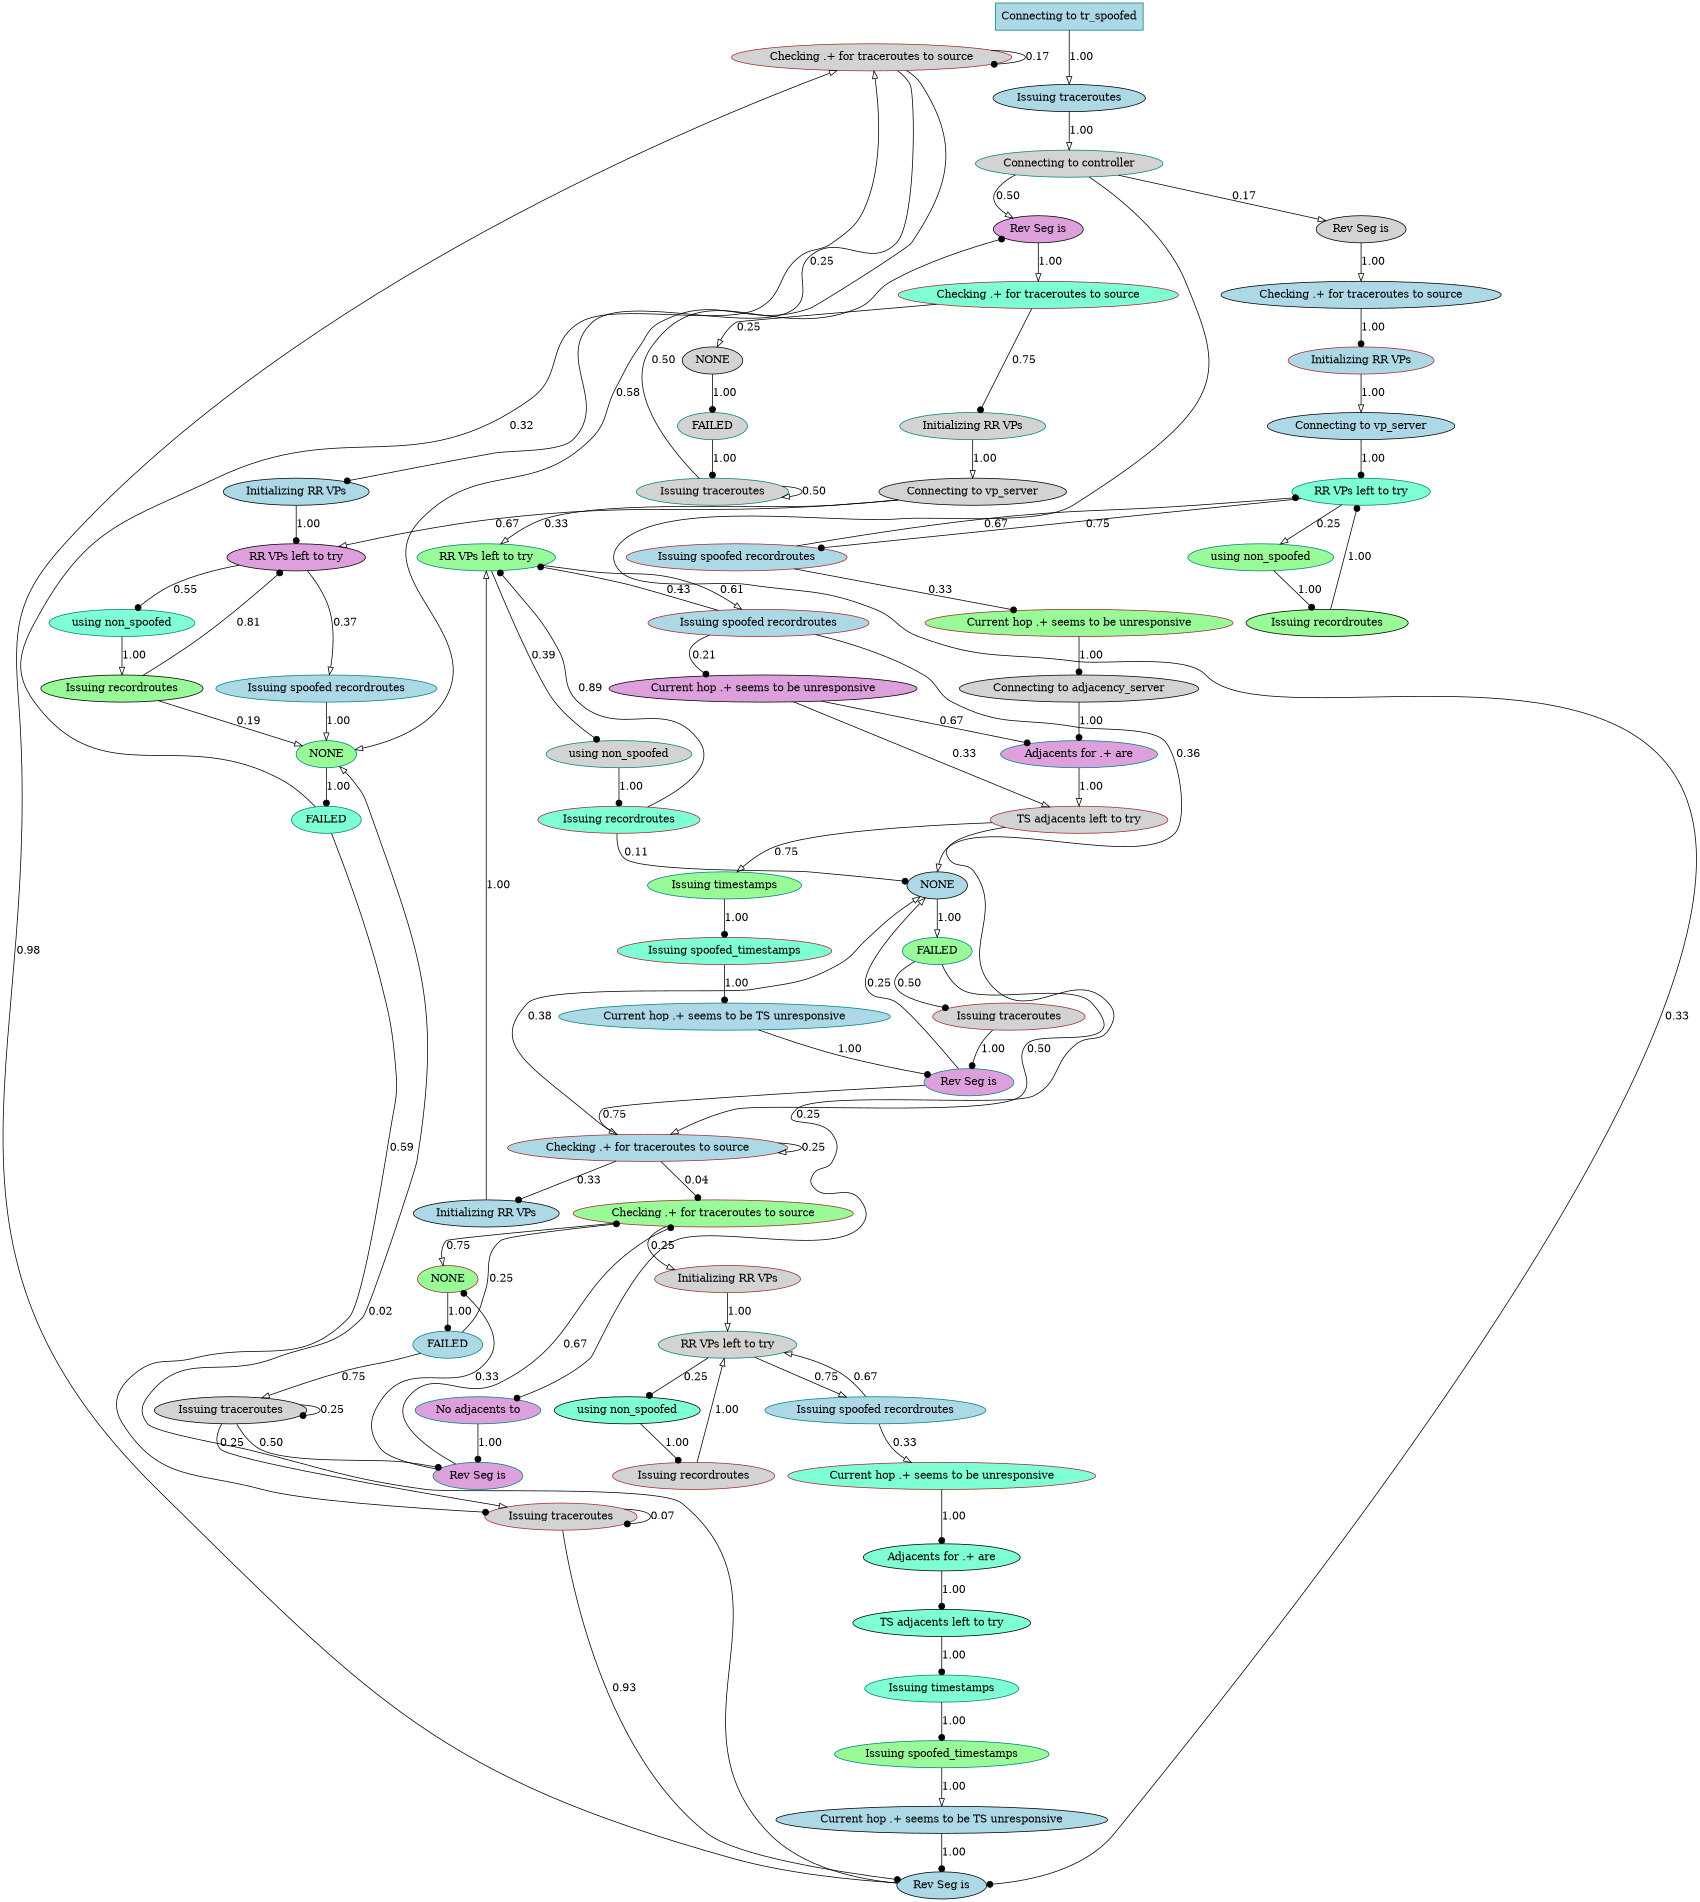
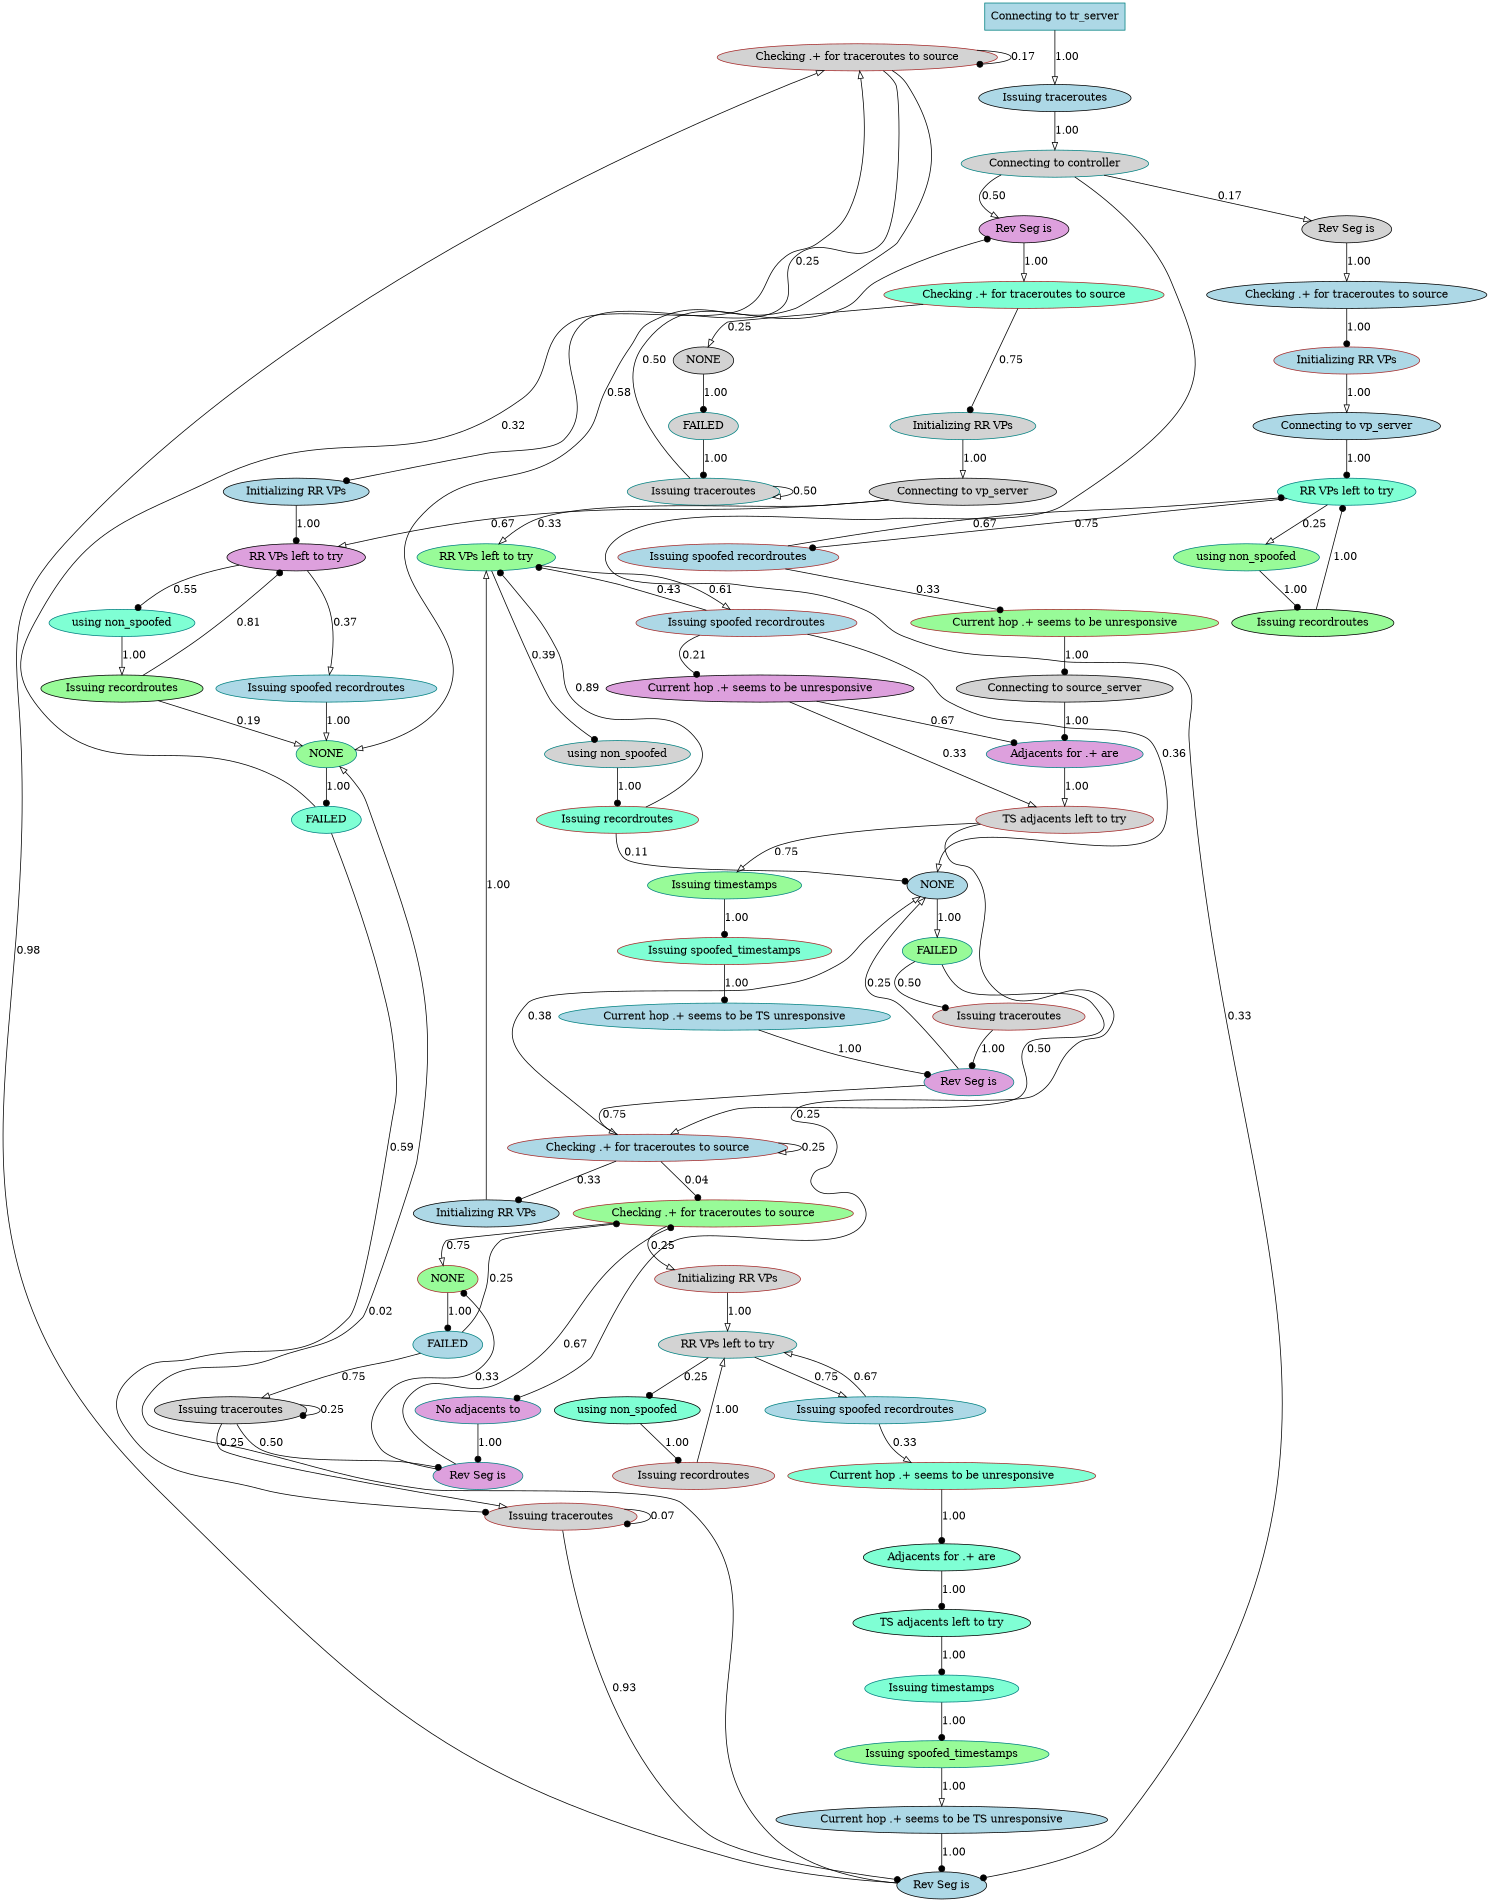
  digraph {
    node [color=teal fillcolor=lightgrey style=filled]
    edge [arrowhead=dot weight=1.00]
    n1 [color=brown label="Checking .+ for traceroutes to source"]
    n2 [fillcolor=palegreen label=NONE]
    n3 [color=black fillcolor=lightblue label="Initializing RR VPs"]
    n4 [fillcolor=aquamarine label=FAILED]
    n5 [color=black fillcolor=plum label="RR VPs left to try"]
    n6 [color=brown label="Issuing traceroutes"]
    n7 [fillcolor=lightblue label="Issuing spoofed recordroutes"]
    n8 [fillcolor=aquamarine label="using non_spoofed"]
    n9 [color=black fillcolor=lightblue label=NONE]
    n10 [fillcolor=palegreen label=FAILED]
    n11 [color=brown fillcolor=lightblue label="Checking .+ for traceroutes to source"]
    n12 [color=brown label="Issuing traceroutes"]
    n13 [color=black fillcolor=lightblue label="Initializing RR VPs"]
    n14 [color=brown fillcolor=palegreen label="Checking .+ for traceroutes to source"]
    n15 [fillcolor=plum label="Rev Seg is"]
    n16 [color=brown fillcolor=aquamarine label="Issuing recordroutes"]
    n17 [fillcolor=palegreen label="RR VPs left to try"]
    n18 [color=brown fillcolor=lightblue label="Issuing spoofed recordroutes"]
    n19 [label="using non_spoofed"]
    n20 [color=black fillcolor=plum label="Current hop .+ seems to be unresponsive"]
    n21 [fillcolor=plum label="Adjacents for .+ are"]
    n22 [color=brown label="TS adjacents left to try"]
    n23 [color=black fillcolor=palegreen label="Issuing recordroutes"]
    n24 [color=black fillcolor=lightblue label="Rev Seg is"]
    n25 [color=brown fillcolor=palegreen label=NONE]
    n26 [color=brown label="Initializing RR VPs"]
    n27 [fillcolor=lightblue label=FAILED]
    n28 [label="RR VPs left to try"]
    n29 [fillcolor=lightblue label="Issuing spoofed recordroutes"]
    n30 [color=black fillcolor=aquamarine label="using non_spoofed"]
    n31 [color=brown fillcolor=aquamarine label="Current hop .+ seems to be unresponsive"]
    n32 [color=brown label="Issuing recordroutes"]
    n33 [color=black fillcolor=aquamarine label="Adjacents for .+ are"]
    n34 [label="Issuing traceroutes"]
    n35 [color=black fillcolor=plum label="Rev Seg is"]
    n36 [color=brown fillcolor=aquamarine label="Checking .+ for traceroutes to source"]
    n37 [color=black label=NONE]
    n38 [label="Initializing RR VPs"]
    n39 [fillcolor=aquamarine label="RR VPs left to try"]
    n40 [color=brown fillcolor=lightblue label="Issuing spoofed recordroutes"]
    n41 [fillcolor=palegreen label="using non_spoofed"]
    n42 [color=brown fillcolor=palegreen label="Current hop .+ seems to be unresponsive"]
    n43 [color=black fillcolor=palegreen label="Issuing recordroutes"]
-   n44 [color=black label="Connecting to adjacency_server"]
+   n44 [color=black label="Connecting to source_server"]
    n45 [color=black label="Issuing traceroutes"]
    n46 [fillcolor=plum label="Rev Seg is"]
    n47 [fillcolor=palegreen label="Issuing timestamps"]
    n48 [fillcolor=plum label="No adjacents to"]
    n49 [color=brown fillcolor=aquamarine label="Issuing spoofed_timestamps"]
    n50 [label="Connecting to controller"]
    n51 [color=black label="Rev Seg is"]
    n52 [color=black fillcolor=lightblue label="Checking .+ for traceroutes to source"]
    n53 [color=brown fillcolor=lightblue label="Initializing RR VPs"]
    n54 [fillcolor=lightblue label="Current hop .+ seems to be TS unresponsive"]
    n55 [color=black fillcolor=aquamarine label="TS adjacents left to try"]
    n56 [fillcolor=aquamarine label="Issuing timestamps"]
    n57 [color=black fillcolor=lightblue label="Issuing traceroutes"]
-   n58 [fillcolor=lightblue label="Connecting to tr_spoofed" shape=box]
+   n58 [fillcolor=lightblue label="Connecting to tr_server" shape=box]
    n59 [fillcolor=palegreen label="Issuing spoofed_timestamps"]
    n60 [color=black fillcolor=lightblue label="Current hop .+ seems to be TS unresponsive"]
    n61 [label=FAILED]
    n62 [color=black label="Connecting to vp_server"]
    n63 [color=black fillcolor=lightblue label="Connecting to vp_server"]
    n1 -> n1 [label=0.17 weight=0.17]
    n1 -> n2 [arrowhead=onormal label=0.58 weight=0.58]
    n1 -> n3 [label=0.25 weight=0.25]
    n2 -> n4 [label=1.00]
    n3 -> n5 [label=1.00]
    n4 -> n1 [arrowhead=onormal label=0.32 weight=0.32]
    n4 -> n6 [label=0.59 weight=0.59]
    n5 -> n7 [arrowhead=onormal label=0.37 weight=0.37]
    n5 -> n8 [label=0.55 weight=0.55]
    n6 -> n6 [label=0.07 weight=0.07]
    n6 -> n24 [label=0.93 weight=0.93]
    n7 -> n2 [arrowhead=onormal label=1.00]
    n8 -> n23 [arrowhead=onormal label=1.00]
    n9 -> n10 [arrowhead=onormal label=1.00]
    n10 -> n11 [arrowhead=onormal label=0.50 weight=0.50]
    n10 -> n12 [label=0.50 weight=0.50]
    n11 -> n9 [arrowhead=onormal label=0.38 weight=0.38]
    n11 -> n11 [arrowhead=onormal label=0.25 weight=0.25]
    n11 -> n13 [label=0.33 weight=0.33]
    n11 -> n14 [label=0.04 weight=0.04]
    n12 -> n15 [label=1.00]
    n13 -> n17 [arrowhead=onormal label=1.00]
    n14 -> n25 [arrowhead=onormal label=0.75 weight=0.75]
    n14 -> n26 [arrowhead=onormal label=0.25 weight=0.25]
    n15 -> n9 [arrowhead=onormal label=0.25 weight=0.25]
    n15 -> n11 [arrowhead=onormal label=0.75 weight=0.75]
    n16 -> n9 [label=0.11 weight=0.11]
    n16 -> n17 [label=0.89 weight=0.89]
    n17 -> n18 [arrowhead=onormal label=0.61 weight=0.61]
    n17 -> n19 [label=0.39 weight=0.39]
    n18 -> n9 [arrowhead=onormal label=0.36 weight=0.36]
    n18 -> n17 [label=0.43 weight=0.43]
    n18 -> n20 [label=0.21 weight=0.21]
    n19 -> n16 [label=1.00]
    n20 -> n21 [label=0.67 weight=0.67]
    n20 -> n22 [arrowhead=onormal label=0.33 weight=0.33]
    n21 -> n22 [arrowhead=onormal label=1.00]
    n22 -> n47 [arrowhead=onormal label=0.75 weight=0.75]
    n22 -> n48 [label=0.25 weight=0.25]
    n23 -> n2 [arrowhead=onormal label=0.19 weight=0.19]
    n23 -> n5 [label=0.81 weight=0.81]
    n24 -> n1 [arrowhead=onormal label=0.98 weight=0.98]
    n24 -> n2 [arrowhead=onormal label=0.02 weight=0.02]
    n25 -> n27 [label=1.00]
    n26 -> n28 [arrowhead=onormal label=1.00]
    n27 -> n14 [label=0.25 weight=0.25]
    n27 -> n45 [arrowhead=onormal label=0.75 weight=0.75]
    n28 -> n29 [arrowhead=onormal label=0.75 weight=0.75]
    n28 -> n30 [label=0.25 weight=0.25]
    n29 -> n28 [arrowhead=onormal label=0.67 weight=0.67]
    n29 -> n31 [arrowhead=onormal label=0.33 weight=0.33]
    n30 -> n32 [label=1.00]
    n31 -> n33 [label=1.00]
    n32 -> n28 [arrowhead=onormal label=1.00]
    n33 -> n55 [label=1.00]
    n34 -> n34 [arrowhead=onormal label=0.50 weight=0.50]
    n34 -> n35 [label=0.50 weight=0.50]
    n35 -> n36 [arrowhead=onormal label=1.00]
    n36 -> n37 [arrowhead=onormal label=0.25 weight=0.25]
    n36 -> n38 [label=0.75 weight=0.75]
    n37 -> n61 [label=1.00]
    n38 -> n62 [arrowhead=onormal label=1.00]
    n39 -> n40 [label=0.75 weight=0.75]
    n39 -> n41 [arrowhead=onormal label=0.25 weight=0.25]
    n40 -> n39 [label=0.67 weight=0.67]
    n40 -> n42 [label=0.33 weight=0.33]
    n41 -> n43 [label=1.00]
    n42 -> n44 [label=1.00]
    n43 -> n39 [label=1.00]
    n44 -> n21 [label=1.00]
    n45 -> n6 [arrowhead=onormal label=0.25 weight=0.25]
    n45 -> n45 [label=0.25 weight=0.25]
    n45 -> n46 [label=0.50 weight=0.50]
    n46 -> n14 [label=0.67 weight=0.67]
    n46 -> n25 [label=0.33 weight=0.33]
    n47 -> n49 [label=1.00]
    n48 -> n46 [label=1.00]
    n49 -> n54 [label=1.00]
    n50 -> n24 [label=0.33 weight=0.33]
    n50 -> n35 [arrowhead=onormal label=0.50 weight=0.50]
    n50 -> n51 [arrowhead=onormal label=0.17 weight=0.17]
    n51 -> n52 [arrowhead=onormal label=1.00]
    n52 -> n53 [label=1.00]
    n53 -> n63 [arrowhead=onormal label=1.00]
    n54 -> n15 [label=1.00]
    n55 -> n56 [label=1.00]
    n56 -> n59 [label=1.00]
    n57 -> n50 [arrowhead=onormal label=1.00]
    n58 -> n57 [arrowhead=onormal label=1.00]
    n59 -> n60 [arrowhead=onormal label=1.00]
    n60 -> n24 [label=1.00]
    n61 -> n34 [label=1.00]
    n62 -> n5 [arrowhead=onormal label=0.67 weight=0.67]
    n62 -> n17 [arrowhead=onormal label=0.33 weight=0.33]
    n63 -> n39 [label=1.00]
  }
